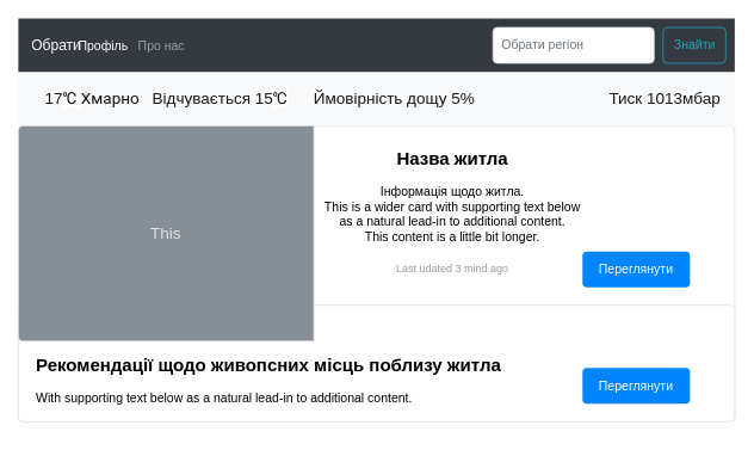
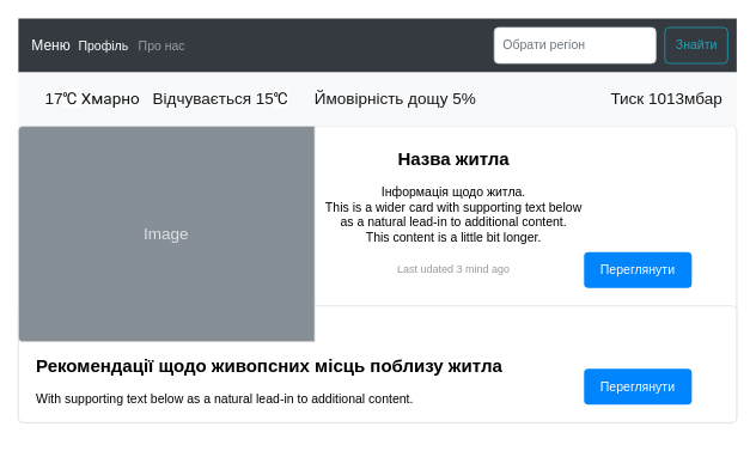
  <mxCell id="0" style=";html=1;" />
  <mxCell id="1" style=";html=1;" parent="0" />
  <mxCell id="2" value="&lt;b&gt;&lt;font style=&quot;font-size: 20px&quot;&gt;Назва житла&lt;/font&gt;&lt;/b&gt;&lt;br&gt;&lt;br&gt;Інформація щодо житла.&lt;br&gt;This is a wider card with supporting text below &lt;br&gt;as a natural lead-in to additional content. &lt;br&gt;This content is a little bit longer.&lt;br&gt;&lt;br&gt;&lt;font style=&quot;font-size: 12px&quot; color=&quot;#999999&quot;&gt;Last udated 3 mind ago&lt;/font&gt;" style="html=1;shadow=0;dashed=0;shape=mxgraph.bootstrap.rrect;rSize=5;strokeColor=#DFDFDF;html=1;whiteSpace=wrap;fillColor=#ffffff;fontColor=#000000;verticalAlign=top;align=center;spacing=20;fontSize=14;spacingLeft=170;" parent="1" vertex="1"><mxGeometry x="20" y="140" width="800" height="330" as="geometry" /></mxCell>
- <mxCell id="3" value="Обрати" style="html=1;shadow=0;dashed=0;fillColor=#343A40;strokeColor=none;fontSize=16;fontColor=#ffffff;align=left;spacing=15;" parent="1" vertex="1"><mxGeometry x="20" y="20" width="800" height="60" as="geometry" /></mxCell>
+ <mxCell id="3" value="Меню" style="html=1;shadow=0;dashed=0;fillColor=#343A40;strokeColor=none;fontSize=16;fontColor=#ffffff;align=left;spacing=15;" parent="1" vertex="1"><mxGeometry x="20" y="20" width="800" height="60" as="geometry" /></mxCell>
  <mxCell id="4" value="Профіль" style="fillColor=none;strokeColor=none;fontSize=14;fontColor=#ffffff;align=center;" parent="3" vertex="1"><mxGeometry width="70" height="40" relative="1" as="geometry"><mxPoint x="60" y="10" as="offset" /></mxGeometry></mxCell>
  <mxCell id="5" value="Про нас" style="fillColor=none;strokeColor=none;fontSize=14;fontColor=#9A9DA0;align=center;" parent="3" vertex="1"><mxGeometry width="80" height="40" relative="1" as="geometry"><mxPoint x="120" y="10" as="offset" /></mxGeometry></mxCell>
  <mxCell id="6" value="Знайти" style="html=1;shadow=0;dashed=0;shape=mxgraph.bootstrap.rrect;rSize=5;fontSize=14;fontColor=#1CA5B8;strokeColor=#1CA5B8;fillColor=none;" parent="3" vertex="1"><mxGeometry x="1" width="70" height="40" relative="1" as="geometry"><mxPoint x="-80" y="10" as="offset" /></mxGeometry></mxCell>
  <mxCell id="7" value="Обрати регіон" style="html=1;shadow=0;dashed=0;shape=mxgraph.bootstrap.rrect;rSize=5;fontSize=14;fontColor=#6C767D;strokeColor=#CED4DA;fillColor=#ffffff;align=left;spacing=10;" parent="3" vertex="1"><mxGeometry x="1" width="180" height="40" relative="1" as="geometry"><mxPoint x="-270" y="10" as="offset" /></mxGeometry></mxCell>
  <mxCell id="8" value="" style="html=1;shadow=0;dashed=0;fillColor=#F8F9FA;strokeColor=none;fontSize=16;fontColor=#7C7C7D;align=right;spacing=15;" parent="1" vertex="1"><mxGeometry x="20" y="80" width="800" height="60" as="geometry" /></mxCell>
  <mxCell id="9" value="&lt;font style=&quot;font-size: 18px;&quot;&gt;17&lt;span style=&quot;background-color: rgb(255, 255, 255); color: rgb(17, 17, 17); font-family: Roboto, &amp;quot;Noto Sans&amp;quot;, sans-serif;&quot;&gt;℃&amp;nbsp;&lt;/span&gt;&lt;font style=&quot;font-size: 18px;&quot; face=&quot;Roboto, Noto Sans, sans-serif&quot; color=&quot;#111111&quot;&gt;Хмарно&lt;/font&gt;&lt;/font&gt;" style="strokeColor=none;html=1;whiteSpace=wrap;fillColor=none;fontColor=#181819;align=left;fontSize=16;spacing=10;" parent="8" vertex="1"><mxGeometry width="130" height="40" relative="1" as="geometry"><mxPoint x="20" y="10" as="offset" /></mxGeometry></mxCell>
  <mxCell id="10" value="&lt;font style=&quot;font-size: 18px;&quot;&gt;Тиск 1013мбар&lt;/font&gt;" style="strokeColor=none;html=1;whiteSpace=wrap;fillColor=none;fontColor=#181819;align=left;fontSize=14;spacing=10;" parent="8" vertex="1"><mxGeometry width="150" height="40" relative="1" as="geometry"><mxPoint x="650" y="10" as="offset" /></mxGeometry></mxCell>
  <mxCell id="11" value="&lt;font style=&quot;font-size: 18px;&quot;&gt;&lt;span style=&quot;color: rgb(24, 24, 25);&quot;&gt;Відчувається 15&lt;/span&gt;&lt;span style=&quot;color: rgb(17, 17, 17); font-family: Roboto, &amp;quot;Noto Sans&amp;quot;, sans-serif; background-color: rgb(255, 255, 255);&quot;&gt;℃&lt;/span&gt;&lt;/font&gt;" style="strokeColor=none;html=1;whiteSpace=wrap;fillColor=none;fontColor=#7C7C7D;align=left;fontSize=14;spacing=10;" parent="8" vertex="1"><mxGeometry width="180" height="40" relative="1" as="geometry"><mxPoint x="140" y="10" as="offset" /></mxGeometry></mxCell>
  <mxCell id="12" value="&lt;span style=&quot;color: rgb(24, 24, 25);&quot;&gt;&lt;font style=&quot;font-size: 18px;&quot;&gt;Ймовірність дощу 5%&lt;/font&gt;&lt;/span&gt;" style="strokeColor=none;html=1;whiteSpace=wrap;fillColor=none;fontColor=#7C7C7D;align=left;fontSize=14;spacing=10;" parent="8" vertex="1"><mxGeometry width="200" height="40" relative="1" as="geometry"><mxPoint x="320" y="10" as="offset" /></mxGeometry></mxCell>
  <mxCell id="13" value="Переглянути" style="html=1;shadow=0;dashed=0;shape=mxgraph.bootstrap.rrect;rSize=5;perimeter=none;whiteSpace=wrap;fillColor=#0085FC;strokeColor=none;fontColor=#ffffff;resizeWidth=1;fontSize=14;" parent="1" vertex="1"><mxGeometry x="650" y="280" width="120" height="40" as="geometry" /></mxCell>
  <mxCell id="14" value="" style="html=1;shadow=0;dashed=0;shape=mxgraph.bootstrap.rrect;rSize=5;strokeColor=#DFDFDF;html=1;whiteSpace=wrap;fillColor=#FFFFFF;fontColor=#000000;" parent="1" vertex="1"><mxGeometry x="20" y="340" width="800" height="130" as="geometry" /></mxCell>
  <mxCell id="15" value="&lt;b&gt;&lt;font style=&quot;font-size: 20px&quot;&gt;Рекомендації щодо живопсних місць поблизу житла&lt;/font&gt;&lt;/b&gt;&lt;br style=&quot;font-size: 14px&quot;&gt;&lt;br style=&quot;font-size: 14px&quot;&gt;With supporting text below as a natural lead-in to additional content." style="perimeter=none;html=1;whiteSpace=wrap;fillColor=none;strokeColor=none;resizeWidth=1;verticalAlign=top;align=left;spacing=20;spacingTop=-10;fontSize=14;" parent="14" vertex="1"><mxGeometry width="800.0" height="120" relative="1" as="geometry"><mxPoint y="40" as="offset" /></mxGeometry></mxCell>
  <mxCell id="16" value="Переглянути" style="html=1;shadow=0;dashed=0;shape=mxgraph.bootstrap.rrect;rSize=5;perimeter=none;whiteSpace=wrap;fillColor=#0085FC;strokeColor=none;fontColor=#ffffff;resizeWidth=1;fontSize=14;" parent="14" vertex="1"><mxGeometry y="1" width="120.0" height="40" relative="1" as="geometry"><mxPoint x="630" y="-60" as="offset" /></mxGeometry></mxCell>
- <mxCell id="17" value="This" style="html=1;shadow=0;dashed=0;shape=mxgraph.bootstrap.leftButton;rSize=5;perimeter=none;whiteSpace=wrap;fillColor=#868E96;strokeColor=#DFDFDF;fontColor=#DEE2E6;resizeWidth=1;fontSize=18;" parent="1" vertex="1"><mxGeometry x="20" y="140" width="330" height="240" as="geometry" /></mxCell>
+ <mxCell id="17" value="Image" style="html=1;shadow=0;dashed=0;shape=mxgraph.bootstrap.leftButton;rSize=5;perimeter=none;whiteSpace=wrap;fillColor=#868E96;strokeColor=#DFDFDF;fontColor=#DEE2E6;resizeWidth=1;fontSize=18;" parent="1" vertex="1"><mxGeometry x="20" y="140" width="330" height="240" as="geometry" /></mxCell>
